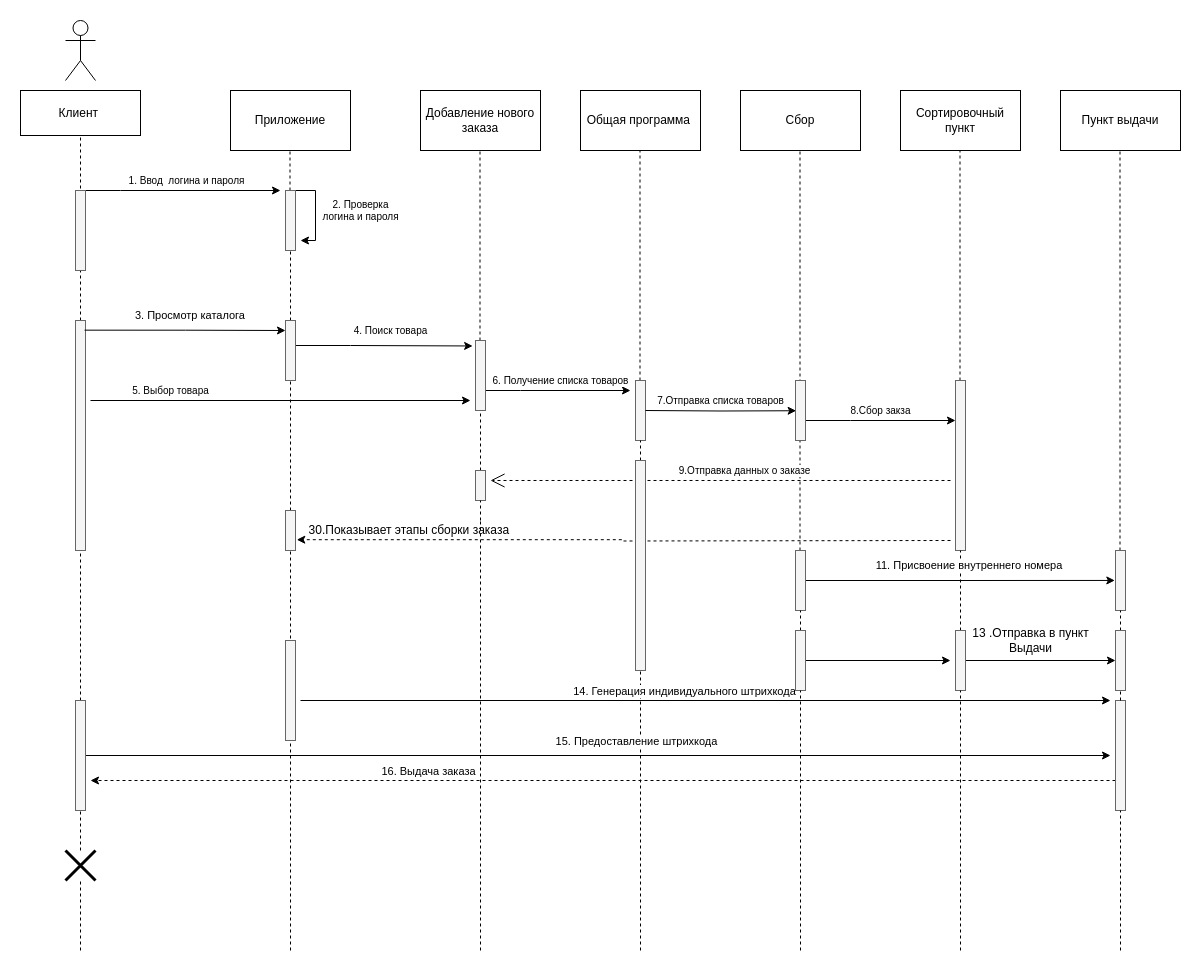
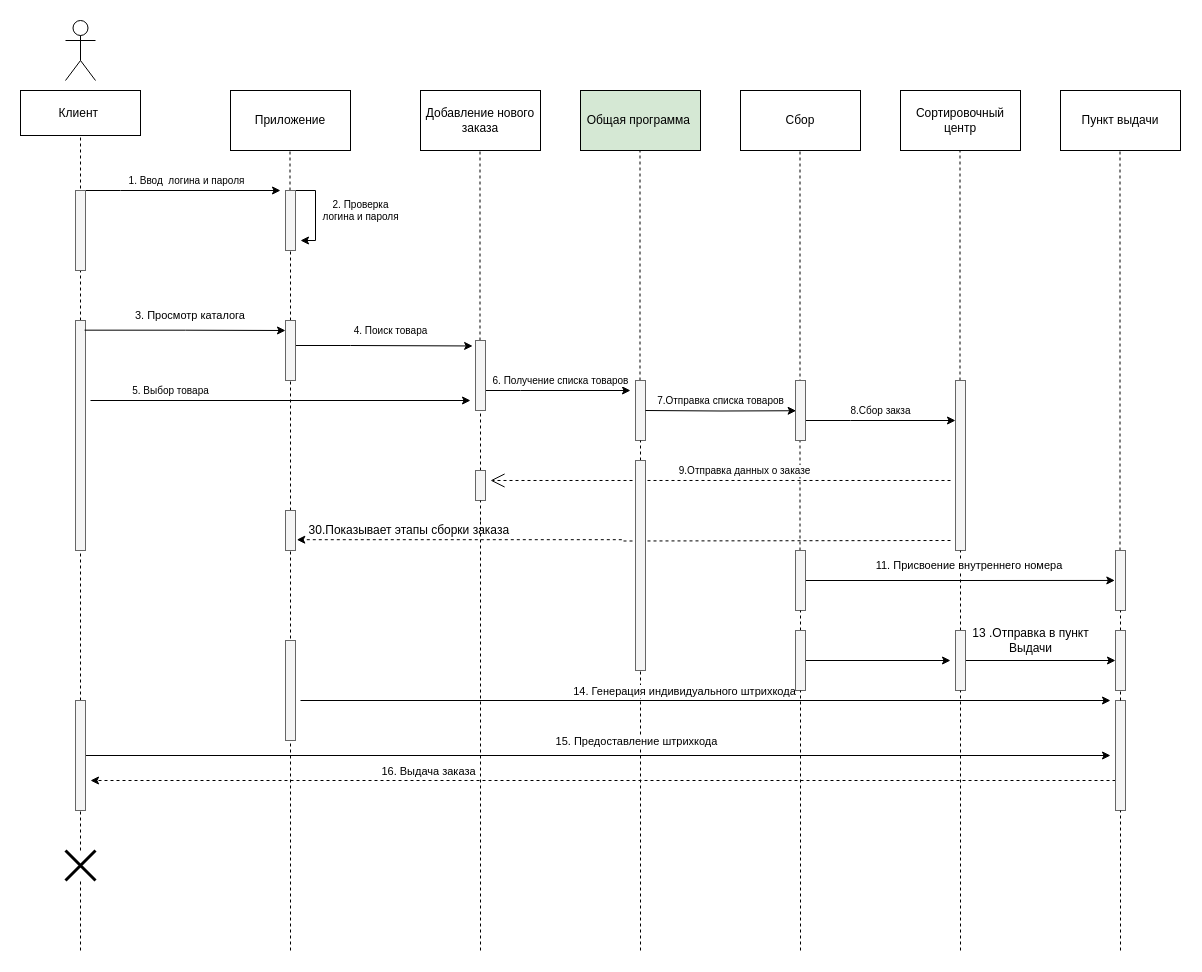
  <mxCell id="0" />
  <mxCell id="1" parent="0" />
  <mxCell id="2" value="Клиент&amp;nbsp;" style="rounded=0;whiteSpace=wrap;html=1;" parent="1" vertex="1"><mxGeometry x="20" y="90" width="120" height="45" as="geometry" /></mxCell>
  <mxCell id="3" value="" style="shape=umlActor;verticalLabelPosition=bottom;verticalAlign=top;html=1;outlineConnect=0;" parent="1" vertex="1"><mxGeometry x="65" y="20" width="30" height="60" as="geometry" /></mxCell>
  <mxCell id="4" value="Приложение" style="rounded=0;whiteSpace=wrap;html=1;" parent="1" vertex="1"><mxGeometry x="230" y="90" width="120" height="60" as="geometry" /></mxCell>
  <mxCell id="5" value="Добавление нового заказа" style="rounded=0;whiteSpace=wrap;html=1;" parent="1" vertex="1"><mxGeometry x="420" y="90" width="120" height="60" as="geometry" /></mxCell>
- <mxCell id="6" value="Общая программа&amp;nbsp;" style="rounded=0;whiteSpace=wrap;html=1;" parent="1" vertex="1"><mxGeometry x="580" y="90" width="120" height="60" as="geometry" /></mxCell>
+ <mxCell id="6" value="Общая программа&amp;nbsp;" style="rounded=0;whiteSpace=wrap;html=1;fillColor=#d5e8d4;" parent="1" vertex="1"><mxGeometry x="580" y="90" width="120" height="60" as="geometry" /></mxCell>
  <mxCell id="7" value="Сбор" style="rounded=0;whiteSpace=wrap;html=1;" parent="1" vertex="1"><mxGeometry x="740" y="90" width="120" height="60" as="geometry" /></mxCell>
- <mxCell id="8" value="Сортировочный пункт" style="rounded=0;whiteSpace=wrap;html=1;" parent="1" vertex="1"><mxGeometry x="900" y="90" width="120" height="60" as="geometry" /></mxCell>
+ <mxCell id="8" value="Сортировочный центр" style="rounded=0;whiteSpace=wrap;html=1;" parent="1" vertex="1"><mxGeometry x="900" y="90" width="120" height="60" as="geometry" /></mxCell>
  <mxCell id="9" value="Пункт выдачи" style="rounded=0;whiteSpace=wrap;html=1;" parent="1" vertex="1"><mxGeometry x="1060" y="90" width="120" height="60" as="geometry" /></mxCell>
  <mxCell id="10" value="" style="endArrow=none;dashed=1;html=1;rounded=0;entryX=0.5;entryY=1;entryDx=0;entryDy=0;startArrow=none;" parent="1" source="23" target="2" edge="1"><mxGeometry width="50" height="50" relative="1" as="geometry"><mxPoint x="80" y="750" as="sourcePoint" /><mxPoint x="90" y="160" as="targetPoint" /></mxGeometry></mxCell>
  <mxCell id="11" value="" style="endArrow=none;dashed=1;html=1;rounded=0;entryX=0.5;entryY=1;entryDx=0;entryDy=0;startArrow=none;" parent="1" source="20" edge="1"><mxGeometry width="50" height="50" relative="1" as="geometry"><mxPoint x="289.5" y="750" as="sourcePoint" /><mxPoint x="289.5" y="150" as="targetPoint" /></mxGeometry></mxCell>
  <mxCell id="12" value="" style="endArrow=none;dashed=1;html=1;rounded=0;entryX=0.5;entryY=1;entryDx=0;entryDy=0;startArrow=none;" parent="1" source="32" edge="1"><mxGeometry width="50" height="50" relative="1" as="geometry"><mxPoint x="479.5" y="750" as="sourcePoint" /><mxPoint x="479.5" y="150" as="targetPoint" /></mxGeometry></mxCell>
  <mxCell id="13" value="" style="endArrow=none;dashed=1;html=1;rounded=0;entryX=0.5;entryY=1;entryDx=0;entryDy=0;startArrow=none;" parent="1" source="40" edge="1"><mxGeometry width="50" height="50" relative="1" as="geometry"><mxPoint x="640" y="830" as="sourcePoint" /><mxPoint x="639.5" y="150" as="targetPoint" /></mxGeometry></mxCell>
  <mxCell id="14" value="" style="endArrow=none;dashed=1;html=1;rounded=0;entryX=0.5;entryY=1;entryDx=0;entryDy=0;startArrow=none;" parent="1" source="57" edge="1"><mxGeometry width="50" height="50" relative="1" as="geometry"><mxPoint x="799.5" y="790" as="sourcePoint" /><mxPoint x="799.5" y="150" as="targetPoint" /></mxGeometry></mxCell>
  <mxCell id="15" value="" style="endArrow=none;dashed=1;html=1;rounded=0;entryX=0.5;entryY=1;entryDx=0;entryDy=0;startArrow=none;" parent="1" source="44" edge="1"><mxGeometry width="50" height="50" relative="1" as="geometry"><mxPoint x="960" y="830" as="sourcePoint" /><mxPoint x="959.5" y="150" as="targetPoint" /></mxGeometry></mxCell>
  <mxCell id="16" value="" style="endArrow=none;dashed=1;html=1;rounded=0;entryX=0.5;entryY=1;entryDx=0;entryDy=0;startArrow=none;" parent="1" source="59" edge="1"><mxGeometry width="50" height="50" relative="1" as="geometry"><mxPoint x="1120" y="950" as="sourcePoint" /><mxPoint x="1119.5" y="150" as="targetPoint" /></mxGeometry></mxCell>
  <mxCell id="17" value="1. Ввод&amp;nbsp; логина и пароля" style="edgeStyle=orthogonalEdgeStyle;rounded=0;orthogonalLoop=1;jettySize=auto;html=1;fontSize=10;" parent="1" source="18" edge="1"><mxGeometry x="0.035" y="10" relative="1" as="geometry"><mxPoint x="280" y="190" as="targetPoint" /><Array as="points"><mxPoint x="120" y="190" /><mxPoint x="120" y="190" /></Array><mxPoint as="offset" /></mxGeometry></mxCell>
  <mxCell id="18" value="" style="html=1;points=[];perimeter=orthogonalPerimeter;fillColor=#f5f5f5;strokeColor=#666666;fontColor=#333333;" parent="1" vertex="1"><mxGeometry x="75" y="190" width="10" height="80" as="geometry" /></mxCell>
  <mxCell id="19" value="2. Проверка &lt;br&gt;логина и пароля" style="edgeStyle=orthogonalEdgeStyle;rounded=0;orthogonalLoop=1;jettySize=auto;html=1;fontSize=10;" parent="1" source="20" edge="1"><mxGeometry x="-0.059" y="45" relative="1" as="geometry"><mxPoint x="300" y="240" as="targetPoint" /><Array as="points"><mxPoint x="315" y="190" /><mxPoint x="315" y="240" /></Array><mxPoint as="offset" /></mxGeometry></mxCell>
  <mxCell id="20" value="" style="html=1;points=[];perimeter=orthogonalPerimeter;fillColor=#f5f5f5;strokeColor=#666666;fontColor=#333333;" parent="1" vertex="1"><mxGeometry x="285" y="190" width="10" height="60" as="geometry" /></mxCell>
  <mxCell id="21" value="" style="endArrow=none;dashed=1;html=1;rounded=0;entryX=0.5;entryY=1;entryDx=0;entryDy=0;startArrow=none;" parent="1" source="29" target="20" edge="1"><mxGeometry width="50" height="50" relative="1" as="geometry"><mxPoint x="289.5" y="750" as="sourcePoint" /><mxPoint x="289.5" y="150" as="targetPoint" /></mxGeometry></mxCell>
  <mxCell id="22" value="5. Выбор товара" style="edgeStyle=orthogonalEdgeStyle;rounded=0;orthogonalLoop=1;jettySize=auto;html=1;fontSize=10;" parent="1" edge="1"><mxGeometry x="-0.579" y="10" relative="1" as="geometry"><mxPoint x="470" y="400" as="targetPoint" /><mxPoint x="90" y="400" as="sourcePoint" /><mxPoint as="offset" /></mxGeometry></mxCell>
  <mxCell id="23" value="" style="html=1;points=[];perimeter=orthogonalPerimeter;fillColor=#f5f5f5;strokeColor=#666666;fontColor=#333333;" parent="1" vertex="1"><mxGeometry x="75" y="320" width="10" height="230" as="geometry" /></mxCell>
  <mxCell id="24" value="" style="endArrow=none;dashed=1;html=1;rounded=0;entryX=0.5;entryY=1;entryDx=0;entryDy=0;startArrow=none;" parent="1" source="26" target="23" edge="1"><mxGeometry width="50" height="50" relative="1" as="geometry"><mxPoint x="80" y="750" as="sourcePoint" /><mxPoint x="80" y="150" as="targetPoint" /></mxGeometry></mxCell>
  <mxCell id="25" style="edgeStyle=orthogonalEdgeStyle;rounded=0;orthogonalLoop=1;jettySize=auto;html=1;" parent="1" source="26" edge="1"><mxGeometry relative="1" as="geometry"><mxPoint x="1110" y="755" as="targetPoint" /></mxGeometry></mxCell>
  <mxCell id="26" value="" style="html=1;points=[];perimeter=orthogonalPerimeter;fillColor=#f5f5f5;strokeColor=#666666;fontColor=#333333;" parent="1" vertex="1"><mxGeometry x="75" y="700" width="10" height="110" as="geometry" /></mxCell>
  <mxCell id="27" value="" style="endArrow=none;dashed=1;html=1;rounded=0;entryX=0.5;entryY=1;entryDx=0;entryDy=0;startArrow=none;" parent="1" source="76" target="26" edge="1"><mxGeometry width="50" height="50" relative="1" as="geometry"><mxPoint x="80" y="950" as="sourcePoint" /><mxPoint x="80" y="510" as="targetPoint" /></mxGeometry></mxCell>
  <mxCell id="28" value="4. Поиск товара" style="edgeStyle=orthogonalEdgeStyle;rounded=0;orthogonalLoop=1;jettySize=auto;html=1;entryX=-0.288;entryY=0.078;entryDx=0;entryDy=0;entryPerimeter=0;fontSize=10;" parent="1" source="29" target="32" edge="1"><mxGeometry x="0.072" y="15" relative="1" as="geometry"><Array as="points"><mxPoint x="350" y="345" /><mxPoint x="350" y="345" /></Array><mxPoint as="offset" /></mxGeometry></mxCell>
  <mxCell id="29" value="" style="html=1;points=[];perimeter=orthogonalPerimeter;fillColor=#f5f5f5;strokeColor=#666666;fontColor=#333333;" parent="1" vertex="1"><mxGeometry x="285" y="320" width="10" height="60" as="geometry" /></mxCell>
  <mxCell id="30" value="" style="endArrow=none;dashed=1;html=1;rounded=0;entryX=0.5;entryY=1;entryDx=0;entryDy=0;startArrow=none;" parent="1" source="61" target="29" edge="1"><mxGeometry width="50" height="50" relative="1" as="geometry"><mxPoint x="290" y="950" as="sourcePoint" /><mxPoint x="290" y="250" as="targetPoint" /></mxGeometry></mxCell>
  <mxCell id="31" value="6. Получение списка товаров" style="edgeStyle=orthogonalEdgeStyle;rounded=0;orthogonalLoop=1;jettySize=auto;html=1;fontSize=10;" parent="1" source="32" edge="1"><mxGeometry x="0.035" y="10" relative="1" as="geometry"><mxPoint x="630" y="390" as="targetPoint" /><Array as="points"><mxPoint x="520" y="390" /><mxPoint x="520" y="390" /></Array><mxPoint as="offset" /></mxGeometry></mxCell>
  <mxCell id="32" value="" style="html=1;points=[];perimeter=orthogonalPerimeter;fillColor=#f5f5f5;strokeColor=#666666;fontColor=#333333;" parent="1" vertex="1"><mxGeometry x="475" y="340" width="10" height="70" as="geometry" /></mxCell>
  <mxCell id="33" value="" style="endArrow=none;dashed=1;html=1;rounded=0;entryX=0.5;entryY=1;entryDx=0;entryDy=0;startArrow=none;" parent="1" source="34" target="32" edge="1"><mxGeometry width="50" height="50" relative="1" as="geometry"><mxPoint x="480" y="830" as="sourcePoint" /><mxPoint x="479.5" y="150" as="targetPoint" /></mxGeometry></mxCell>
  <mxCell id="34" value="" style="html=1;points=[];perimeter=orthogonalPerimeter;fillColor=#f5f5f5;strokeColor=#666666;fontColor=#333333;" parent="1" vertex="1"><mxGeometry x="475" y="470" width="10" height="30" as="geometry" /></mxCell>
  <mxCell id="35" value="" style="endArrow=none;dashed=1;html=1;rounded=0;entryX=0.5;entryY=1;entryDx=0;entryDy=0;startArrow=none;" parent="1" target="34" edge="1"><mxGeometry width="50" height="50" relative="1" as="geometry"><mxPoint x="480" y="520" as="sourcePoint" /><mxPoint x="480" y="410" as="targetPoint" /></mxGeometry></mxCell>
  <mxCell id="36" style="edgeStyle=orthogonalEdgeStyle;rounded=0;orthogonalLoop=1;jettySize=auto;html=1;entryX=1.128;entryY=0.73;entryDx=0;entryDy=0;entryPerimeter=0;dashed=1;" parent="1" target="61" edge="1"><mxGeometry relative="1" as="geometry"><mxPoint x="950" y="540" as="sourcePoint" /></mxGeometry></mxCell>
  <mxCell id="37" value="" style="endArrow=none;dashed=1;html=1;rounded=0;startArrow=none;" parent="1" edge="1"><mxGeometry width="50" height="50" relative="1" as="geometry"><mxPoint x="480" y="590" as="sourcePoint" /><mxPoint x="480" y="520" as="targetPoint" /></mxGeometry></mxCell>
  <mxCell id="38" value="" style="endArrow=none;dashed=1;html=1;rounded=0;" parent="1" edge="1"><mxGeometry width="50" height="50" relative="1" as="geometry"><mxPoint x="480" y="950" as="sourcePoint" /><mxPoint x="480" y="590" as="targetPoint" /></mxGeometry></mxCell>
  <mxCell id="39" value="8.Сбор закза" style="edgeStyle=orthogonalEdgeStyle;rounded=0;orthogonalLoop=1;jettySize=auto;html=1;fontSize=10;startArrow=none;" parent="1" source="47" target="44" edge="1"><mxGeometry y="10" relative="1" as="geometry"><Array as="points"><mxPoint x="850" y="420" /><mxPoint x="850" y="420" /></Array><mxPoint as="offset" /></mxGeometry></mxCell>
  <mxCell id="40" value="" style="html=1;points=[];perimeter=orthogonalPerimeter;fillColor=#f5f5f5;strokeColor=#666666;fontColor=#333333;" parent="1" vertex="1"><mxGeometry x="635" y="380" width="10" height="60" as="geometry" /></mxCell>
  <mxCell id="41" value="" style="endArrow=none;dashed=1;html=1;rounded=0;entryX=0.5;entryY=1;entryDx=0;entryDy=0;startArrow=none;" parent="1" source="65" target="40" edge="1"><mxGeometry width="50" height="50" relative="1" as="geometry"><mxPoint x="640" y="830" as="sourcePoint" /><mxPoint x="639.5" y="150" as="targetPoint" /></mxGeometry></mxCell>
  <mxCell id="42" value="" style="endArrow=none;dashed=1;html=1;rounded=0;entryX=0.5;entryY=1;entryDx=0;entryDy=0;" parent="1" target="65" edge="1"><mxGeometry width="50" height="50" relative="1" as="geometry"><mxPoint x="640" y="950" as="sourcePoint" /><mxPoint x="640" y="440" as="targetPoint" /></mxGeometry></mxCell>
  <mxCell id="43" value="15. Предоставление штрихкода" style="edgeLabel;html=1;align=center;verticalAlign=middle;resizable=0;points=[];" parent="42" vertex="1" connectable="0"><mxGeometry x="0.397" y="3" relative="1" as="geometry"><mxPoint x="-2" y="-14" as="offset" /></mxGeometry></mxCell>
  <mxCell id="44" value="" style="html=1;points=[];perimeter=orthogonalPerimeter;fillColor=#f5f5f5;fontColor=#333333;strokeColor=#666666;" parent="1" vertex="1"><mxGeometry x="955" y="380" width="10" height="170" as="geometry" /></mxCell>
  <mxCell id="45" value="" style="endArrow=none;dashed=1;html=1;rounded=0;entryX=0.5;entryY=1;entryDx=0;entryDy=0;startArrow=none;" parent="1" source="72" target="44" edge="1"><mxGeometry width="50" height="50" relative="1" as="geometry"><mxPoint x="960" y="950" as="sourcePoint" /><mxPoint x="959.5" y="150" as="targetPoint" /></mxGeometry></mxCell>
  <mxCell id="46" value="9.Отправка данных о заказе" style="endArrow=open;endSize=12;dashed=1;html=1;rounded=0;fontSize=10;entryX=1.5;entryY=0.333;entryDx=0;entryDy=0;entryPerimeter=0;" parent="1" target="34" edge="1"><mxGeometry x="-0.106" y="-10" width="160" relative="1" as="geometry"><mxPoint x="950" y="480" as="sourcePoint" /><mxPoint x="910" y="484.5" as="targetPoint" /><mxPoint as="offset" /></mxGeometry></mxCell>
  <mxCell id="47" value="" style="html=1;points=[];perimeter=orthogonalPerimeter;fillColor=#f5f5f5;strokeColor=#666666;fontColor=#333333;" parent="1" vertex="1"><mxGeometry x="795" y="380" width="10" height="60" as="geometry" /></mxCell>
  <mxCell id="48" value="7.Отправка списка товаров" style="edgeStyle=orthogonalEdgeStyle;rounded=0;orthogonalLoop=1;jettySize=auto;html=1;fontSize=10;startArrow=none;entryX=0.063;entryY=0.504;entryDx=0;entryDy=0;entryPerimeter=0;" parent="1" target="47" edge="1"><mxGeometry y="10" relative="1" as="geometry"><Array as="points" /><mxPoint as="offset" /><mxPoint x="645" y="409.999" as="sourcePoint" /><mxPoint x="790" y="410" as="targetPoint" /></mxGeometry></mxCell>
  <mxCell id="49" style="edgeStyle=orthogonalEdgeStyle;rounded=0;orthogonalLoop=1;jettySize=auto;html=1;" parent="1" edge="1"><mxGeometry relative="1" as="geometry"><mxPoint x="1110" y="700" as="targetPoint" /><mxPoint x="300" y="700" as="sourcePoint" /></mxGeometry></mxCell>
  <mxCell id="50" value="14. Генерация индивидуального штрихкода" style="edgeLabel;html=1;align=center;verticalAlign=middle;resizable=0;points=[];" parent="49" vertex="1" connectable="0"><mxGeometry x="-0.054" y="3" relative="1" as="geometry"><mxPoint y="-7" as="offset" /></mxGeometry></mxCell>
  <mxCell id="51" style="edgeStyle=orthogonalEdgeStyle;rounded=0;orthogonalLoop=1;jettySize=auto;html=1;dashed=1;" parent="1" source="53" edge="1"><mxGeometry relative="1" as="geometry"><mxPoint x="90" y="780" as="targetPoint" /><Array as="points"><mxPoint x="150" y="780" /><mxPoint x="150" y="780" /></Array></mxGeometry></mxCell>
  <mxCell id="52" value="16. Выдача заказа" style="edgeLabel;html=1;align=center;verticalAlign=middle;resizable=0;points=[];" parent="51" vertex="1" connectable="0"><mxGeometry x="0.342" y="1" relative="1" as="geometry"><mxPoint y="-11" as="offset" /></mxGeometry></mxCell>
  <mxCell id="53" value="" style="html=1;points=[];perimeter=orthogonalPerimeter;fillColor=#f5f5f5;strokeColor=#666666;fontColor=#333333;" parent="1" vertex="1"><mxGeometry x="1115" y="700" width="10" height="110" as="geometry" /></mxCell>
  <mxCell id="54" value="" style="endArrow=none;dashed=1;html=1;rounded=0;entryX=0.5;entryY=1;entryDx=0;entryDy=0;" parent="1" target="53" edge="1"><mxGeometry width="50" height="50" relative="1" as="geometry"><mxPoint x="1120" y="950" as="sourcePoint" /><mxPoint x="1119.5" y="150" as="targetPoint" /></mxGeometry></mxCell>
  <mxCell id="55" style="edgeStyle=orthogonalEdgeStyle;rounded=0;orthogonalLoop=1;jettySize=auto;html=1;entryX=-0.068;entryY=0.499;entryDx=0;entryDy=0;entryPerimeter=0;" parent="1" source="57" target="59" edge="1"><mxGeometry relative="1" as="geometry" /></mxCell>
  <mxCell id="56" value="11. Присвоение внутреннего номера&amp;nbsp;" style="edgeLabel;html=1;align=center;verticalAlign=middle;resizable=0;points=[];" parent="55" vertex="1" connectable="0"><mxGeometry x="0.064" y="3" relative="1" as="geometry"><mxPoint y="-12" as="offset" /></mxGeometry></mxCell>
  <mxCell id="57" value="" style="html=1;points=[];perimeter=orthogonalPerimeter;fillColor=#f5f5f5;strokeColor=#666666;fontColor=#333333;" parent="1" vertex="1"><mxGeometry x="795" y="550" width="10" height="60" as="geometry" /></mxCell>
  <mxCell id="58" value="" style="endArrow=none;dashed=1;html=1;rounded=0;entryX=0.5;entryY=1;entryDx=0;entryDy=0;startArrow=none;" parent="1" source="67" target="57" edge="1"><mxGeometry width="50" height="50" relative="1" as="geometry"><mxPoint x="800" y="950" as="sourcePoint" /><mxPoint x="799.5" y="150" as="targetPoint" /></mxGeometry></mxCell>
  <mxCell id="59" value="" style="html=1;points=[];perimeter=orthogonalPerimeter;fillColor=#f5f5f5;strokeColor=#666666;fontColor=#333333;" parent="1" vertex="1"><mxGeometry x="1115" y="550" width="10" height="60" as="geometry" /></mxCell>
  <mxCell id="60" value="" style="endArrow=none;dashed=1;html=1;rounded=0;entryX=0.5;entryY=1;entryDx=0;entryDy=0;startArrow=none;" parent="1" source="69" target="59" edge="1"><mxGeometry width="50" height="50" relative="1" as="geometry"><mxPoint x="1119.5" y="660" as="sourcePoint" /><mxPoint x="1119.5" y="150" as="targetPoint" /></mxGeometry></mxCell>
  <mxCell id="61" value="" style="html=1;points=[];perimeter=orthogonalPerimeter;fillColor=#f5f5f5;strokeColor=#666666;fontColor=#333333;" parent="1" vertex="1"><mxGeometry x="285" y="510" width="10" height="40" as="geometry" /></mxCell>
  <mxCell id="62" value="" style="endArrow=none;dashed=1;html=1;rounded=0;entryX=0.5;entryY=1;entryDx=0;entryDy=0;" parent="1" target="61" edge="1"><mxGeometry width="50" height="50" relative="1" as="geometry"><mxPoint x="290" y="950" as="sourcePoint" /><mxPoint x="290" y="440" as="targetPoint" /></mxGeometry></mxCell>
  <mxCell id="63" value="30.Показывает этапы сборки заказа&amp;nbsp;" style="text;html=1;align=center;verticalAlign=middle;resizable=0;points=[];autosize=1;strokeColor=none;fillColor=none;" parent="1" vertex="1"><mxGeometry x="295" y="515" width="230" height="30" as="geometry" /></mxCell>
  <mxCell id="64" value="" style="html=1;points=[];perimeter=orthogonalPerimeter;fillColor=#f5f5f5;strokeColor=#666666;fontColor=#333333;" parent="1" vertex="1"><mxGeometry x="285" y="640" width="10" height="100" as="geometry" /></mxCell>
  <mxCell id="65" value="" style="html=1;points=[];perimeter=orthogonalPerimeter;fillColor=#f5f5f5;strokeColor=#666666;fontColor=#333333;" parent="1" vertex="1"><mxGeometry x="635" y="460" width="10" height="210" as="geometry" /></mxCell>
  <mxCell id="66" style="edgeStyle=orthogonalEdgeStyle;rounded=0;orthogonalLoop=1;jettySize=auto;html=1;" parent="1" source="67" edge="1"><mxGeometry relative="1" as="geometry"><mxPoint x="950" y="660" as="targetPoint" /></mxGeometry></mxCell>
  <mxCell id="67" value="" style="html=1;points=[];perimeter=orthogonalPerimeter;fillColor=#f5f5f5;strokeColor=#666666;fontColor=#333333;" parent="1" vertex="1"><mxGeometry x="795" y="630" width="10" height="60" as="geometry" /></mxCell>
  <mxCell id="68" value="" style="endArrow=none;dashed=1;html=1;rounded=0;entryX=0.5;entryY=1;entryDx=0;entryDy=0;startArrow=none;" parent="1" target="67" edge="1"><mxGeometry width="50" height="50" relative="1" as="geometry"><mxPoint x="800" y="950" as="sourcePoint" /><mxPoint x="800" y="610" as="targetPoint" /></mxGeometry></mxCell>
  <mxCell id="69" value="" style="html=1;points=[];perimeter=orthogonalPerimeter;fillColor=#f5f5f5;strokeColor=#666666;fontColor=#333333;" parent="1" vertex="1"><mxGeometry x="1115" y="630" width="10" height="60" as="geometry" /></mxCell>
  <mxCell id="70" value="" style="endArrow=none;dashed=1;html=1;rounded=0;entryX=0.5;entryY=1;entryDx=0;entryDy=0;startArrow=none;" parent="1" source="53" target="69" edge="1"><mxGeometry width="50" height="50" relative="1" as="geometry"><mxPoint x="1120" y="700" as="sourcePoint" /><mxPoint x="1120" y="610" as="targetPoint" /></mxGeometry></mxCell>
  <mxCell id="71" style="edgeStyle=orthogonalEdgeStyle;rounded=0;orthogonalLoop=1;jettySize=auto;html=1;" parent="1" source="72" target="69" edge="1"><mxGeometry relative="1" as="geometry" /></mxCell>
  <mxCell id="72" value="" style="html=1;points=[];perimeter=orthogonalPerimeter;fillColor=#f5f5f5;strokeColor=#666666;fontColor=#333333;" parent="1" vertex="1"><mxGeometry x="955" y="630" width="10" height="60" as="geometry" /></mxCell>
  <mxCell id="73" value="" style="endArrow=none;dashed=1;html=1;rounded=0;entryX=0.5;entryY=1;entryDx=0;entryDy=0;startArrow=none;" parent="1" target="72" edge="1"><mxGeometry width="50" height="50" relative="1" as="geometry"><mxPoint x="960" y="950" as="sourcePoint" /><mxPoint x="960" y="550" as="targetPoint" /></mxGeometry></mxCell>
  <mxCell id="74" value="13 .Отправка в пункт&lt;br&gt;Выдачи" style="text;html=1;align=center;verticalAlign=middle;resizable=0;points=[];autosize=1;strokeColor=none;fillColor=none;" parent="1" vertex="1"><mxGeometry x="960" y="620" width="140" height="40" as="geometry" /></mxCell>
  <mxCell id="75" value="&lt;span style=&quot;font-size: 11px;&quot;&gt;3. Просмотр каталога&amp;nbsp;&lt;/span&gt;" style="edgeStyle=orthogonalEdgeStyle;rounded=0;orthogonalLoop=1;jettySize=auto;html=1;fontSize=10;exitX=0.913;exitY=0.042;exitDx=0;exitDy=0;exitPerimeter=0;" parent="1" source="23" edge="1"><mxGeometry x="0.072" y="15" relative="1" as="geometry"><Array as="points" /><mxPoint as="offset" /><mxPoint x="90" y="330" as="sourcePoint" /><mxPoint x="285" y="330" as="targetPoint" /></mxGeometry></mxCell>
  <mxCell id="76" value="" style="shape=umlDestroy;whiteSpace=wrap;html=1;strokeWidth=3;" parent="1" vertex="1"><mxGeometry x="65" y="850" width="30" height="30" as="geometry" /></mxCell>
  <mxCell id="77" value="" style="endArrow=none;dashed=1;html=1;rounded=0;entryX=0.5;entryY=1;entryDx=0;entryDy=0;" parent="1" target="76" edge="1"><mxGeometry width="50" height="50" relative="1" as="geometry"><mxPoint x="80" y="950" as="sourcePoint" /><mxPoint x="80" y="810" as="targetPoint" /></mxGeometry></mxCell>
